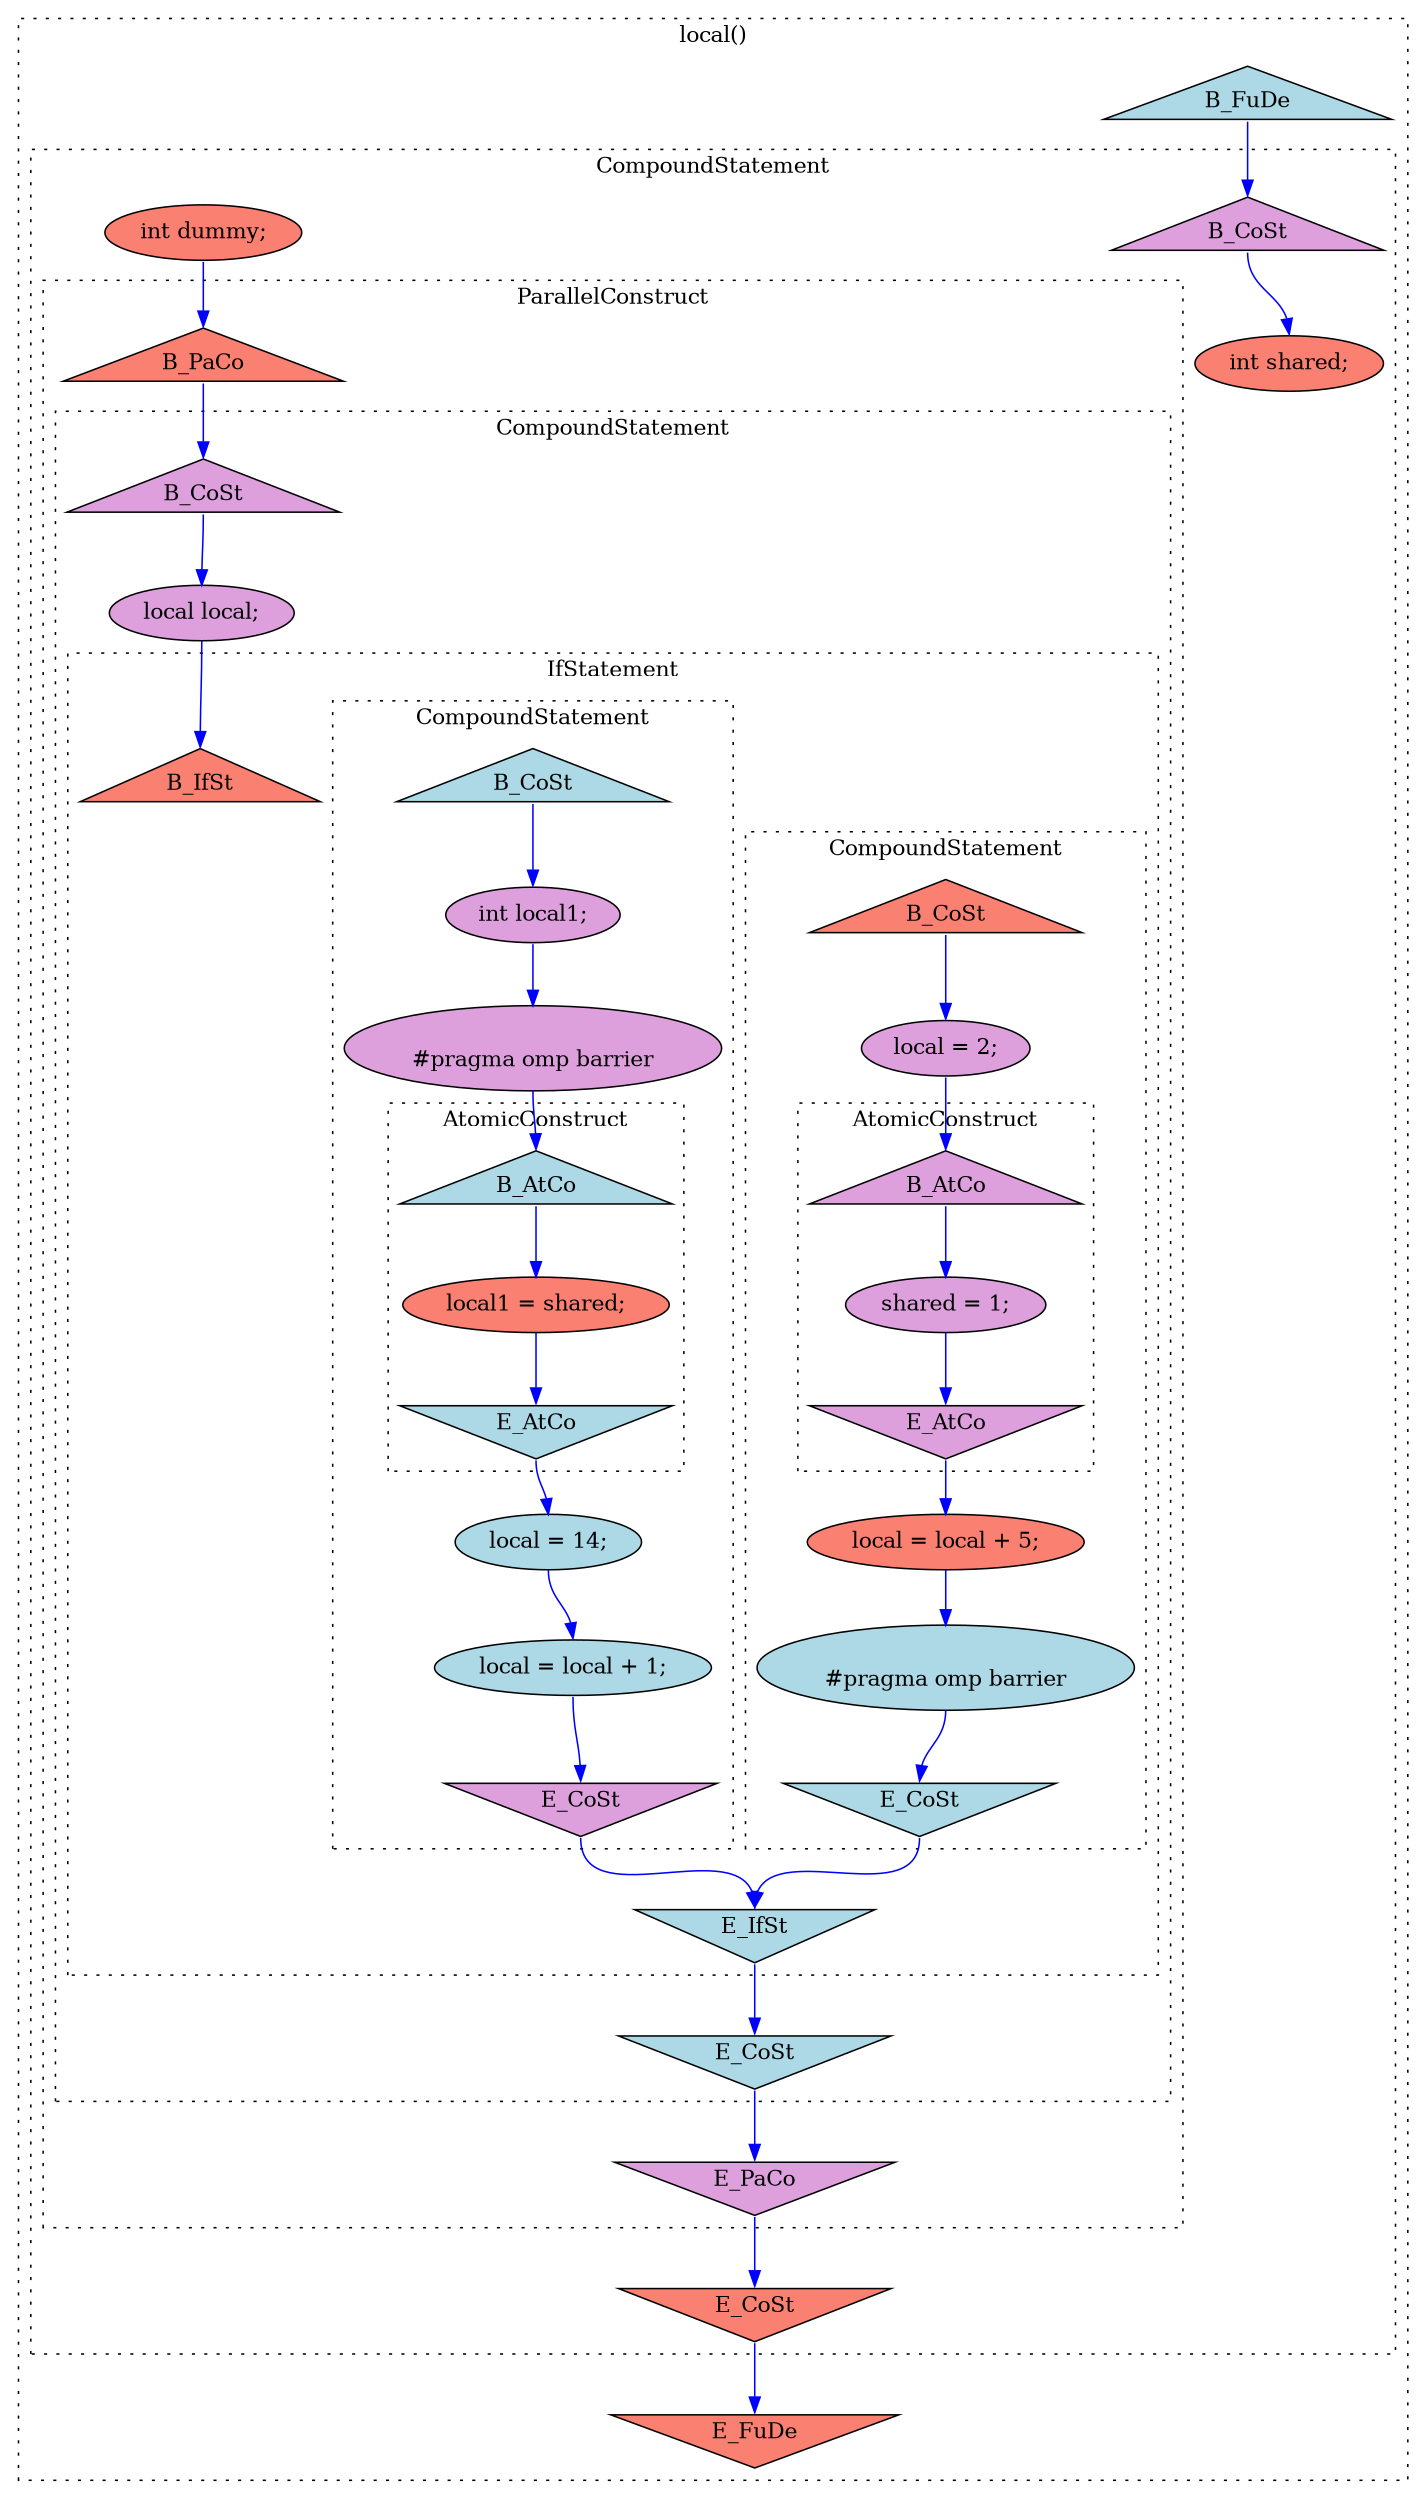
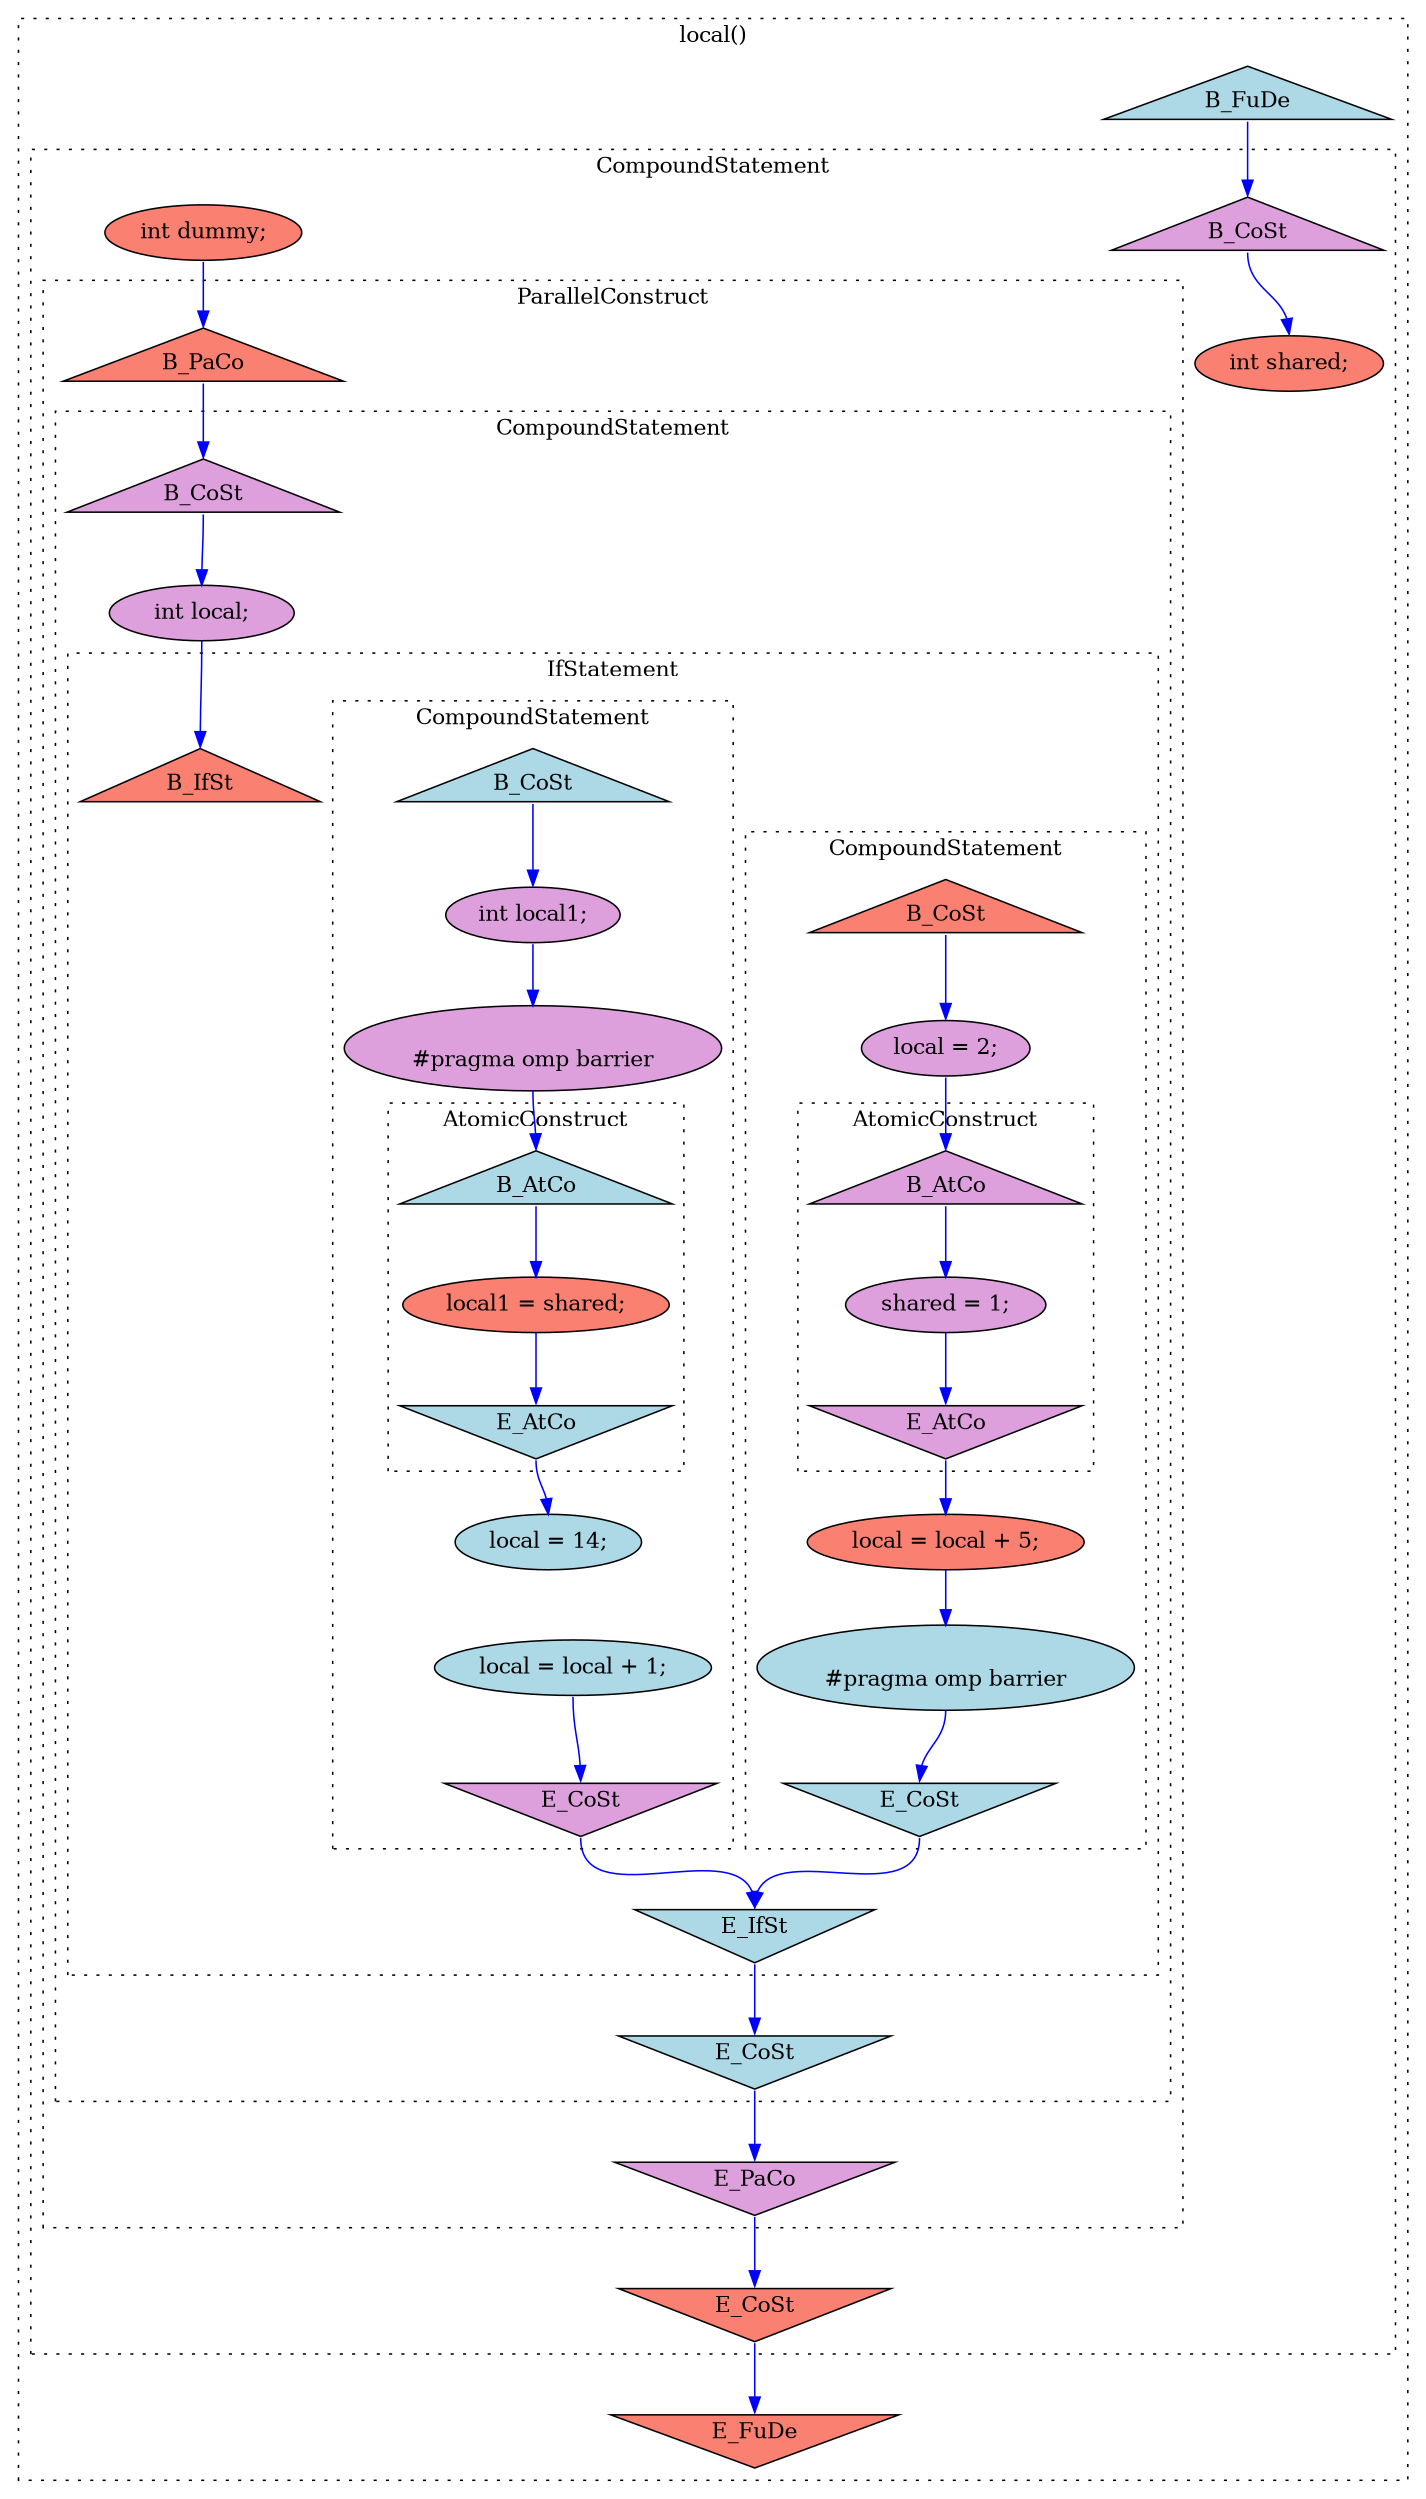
  digraph {
    compound=true
    node [fillcolor=plum style=filled]
    edge [color=blue headport=n tailport=s weight=8]
    n1 [label=B_AtCo shape=triangle]
    n2 [label=E_AtCo shape=invtriangle]
    n3 [label="shared = 1;"]
    n4 [fillcolor=salmon label=B_CoSt shape=triangle]
    n5 [fillcolor=lightblue label=E_CoSt shape=invtriangle]
    n6 [label="local = 2;"]
    n7 [fillcolor=salmon label="local = local + 5;"]
    n8 [fillcolor=lightblue label="\n#pragma omp barrier\n"]
    n9 [fillcolor=lightblue label=B_AtCo shape=triangle]
    n10 [fillcolor=lightblue label=E_AtCo shape=invtriangle]
    n11 [fillcolor=salmon label="local1 = shared;"]
    n12 [fillcolor=lightblue label=B_CoSt shape=triangle]
    n13 [label=E_CoSt shape=invtriangle]
    n14 [label="int local1;"]
    n15 [label="\n#pragma omp barrier\n"]
    n16 [fillcolor=lightblue label="local = 14;"]
    n17 [fillcolor=lightblue label="local = local + 1;"]
    n18 [fillcolor=salmon label=B_IfSt shape=triangle]
    n19 [fillcolor=lightblue label=E_IfSt shape=invtriangle]
    n20 [label=B_CoSt shape=triangle]
    n21 [fillcolor=lightblue label=E_CoSt shape=invtriangle]
-   n22 [label="local local;"]
+   n22 [label="int local;"]
    n23 [fillcolor=salmon label=B_PaCo shape=triangle]
    n24 [label=E_PaCo shape=invtriangle]
    n25 [label=B_CoSt shape=triangle]
    n26 [fillcolor=salmon label=E_CoSt shape=invtriangle]
    n27 [fillcolor=salmon label="int shared;"]
    n28 [fillcolor=salmon label="int dummy;"]
    n29 [fillcolor=lightblue label=B_FuDe shape=triangle]
    n30 [fillcolor=salmon label=E_FuDe shape=invtriangle]
    subgraph cluster_1 {
      label="local()"
      style=dotted
      n29
      n30
      subgraph cluster_2 {
        label=CompoundStatement
        style=dotted
        n25
        n26
        n27
        n28
        subgraph cluster_3 {
          label=ParallelConstruct
          style=dotted
          n23
          n24
          subgraph cluster_4 {
            label=CompoundStatement
            style=dotted
            n20
            n21
            n22
            subgraph cluster_5 {
              label=IfStatement
              style=dotted
              n18
              n19
              subgraph cluster_6 {
                label=CompoundStatement
                style=dotted
                n4
                n5
                n6
                n7
                n8
                subgraph cluster_7 {
                  label=AtomicConstruct
                  style=dotted
                  n1
                  n2
                  n3
                }
              }
              subgraph cluster_8 {
                label=CompoundStatement
                style=dotted
                n12
                n13
                n14
                n15
                n16
                n17
                subgraph cluster_9 {
                  label=AtomicConstruct
                  style=dotted
                  n9
                  n10
                  n11
                }
              }
            }
          }
        }
      }
    }
    n1 -> n3
    n2 -> n7
    n3 -> n2
    n4 -> n6
    n5 -> n19
    n6 -> n1
    n7 -> n8
    n8 -> n5
    n9 -> n11
    n10 -> n16
    n11 -> n10
    n12 -> n14
    n13 -> n19
    n14 -> n15
    n15 -> n9
-   n16 -> n17
    n17 -> n13
    n19 -> n21
    n20 -> n22
    n21 -> n24
    n22 -> n18
    n23 -> n20
    n24 -> n26
    n25 -> n27
    n26 -> n30
    n28 -> n23
    n29 -> n25
  }
